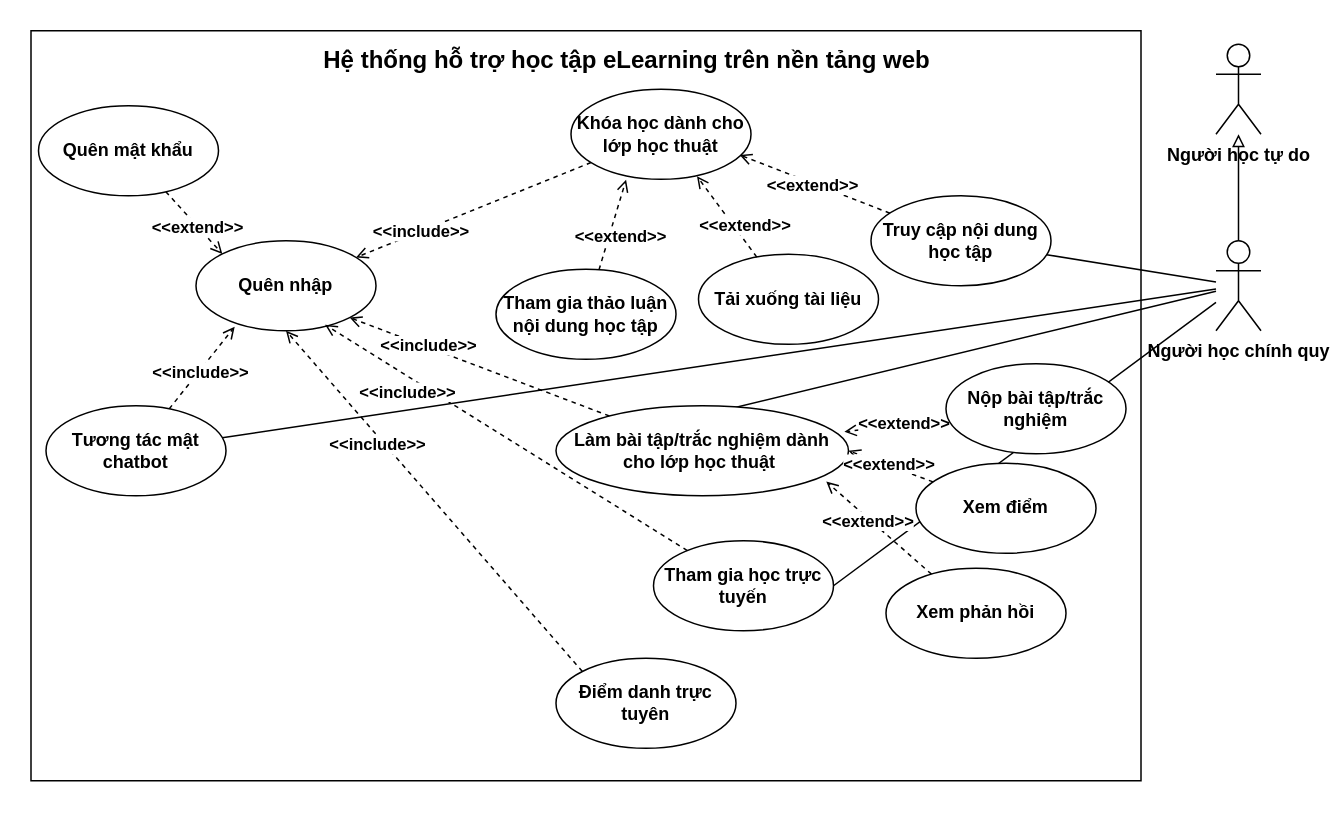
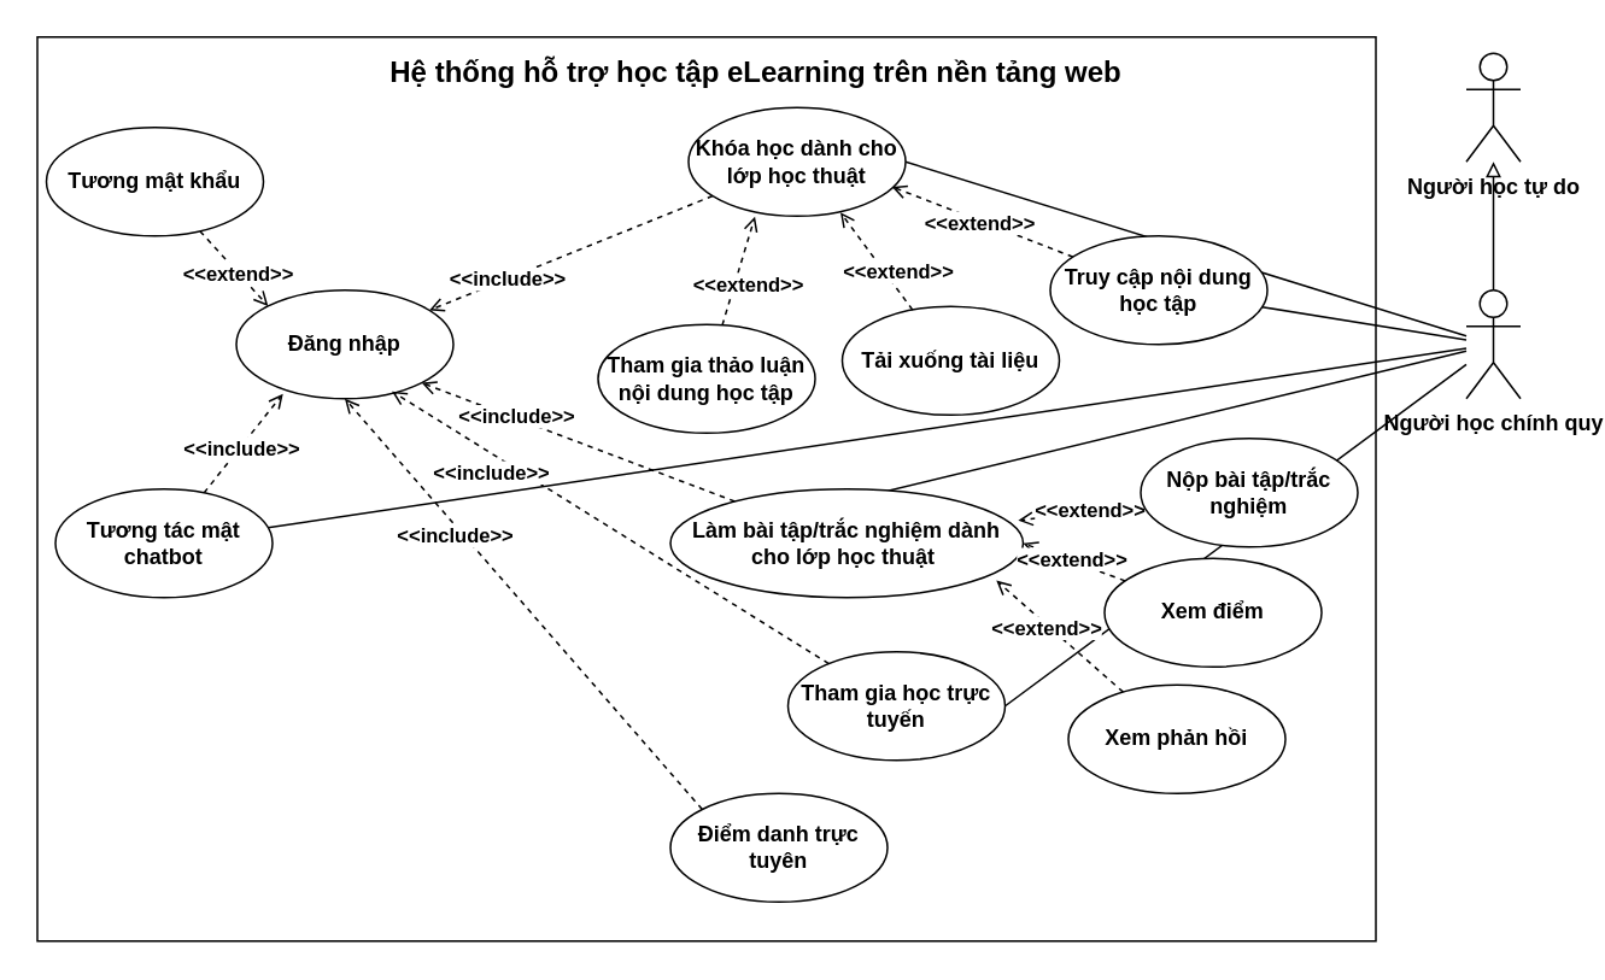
  <mxCell id="0" />
  <mxCell id="1" parent="0" />
  <mxCell id="2" value="" style="rounded=0;whiteSpace=wrap;html=1;fontStyle=1" parent="1" vertex="1"><mxGeometry x="20" y="20" width="740" height="500" as="geometry" /></mxCell>
  <mxCell id="3" value="Hệ thống hỗ trợ học tập eLearning trên nền tảng web" style="text;html=1;align=center;verticalAlign=middle;whiteSpace=wrap;rounded=0;fontStyle=1;fontSize=16;" parent="1" vertex="1"><mxGeometry x="190" y="29" width="455" height="20" as="geometry" /></mxCell>
  <mxCell id="4" value="Người học tự do" style="shape=umlActor;verticalLabelPosition=bottom;verticalAlign=top;html=1;outlineConnect=0;fontStyle=1" parent="1" vertex="1"><mxGeometry x="810" y="29" width="30" height="60" as="geometry" /></mxCell>
  <mxCell id="5" style="rounded=0;orthogonalLoop=1;jettySize=auto;html=1;endArrow=block;endFill=0;fontStyle=1" parent="1" source="11" target="4" edge="1"><mxGeometry relative="1" as="geometry" /></mxCell>
+ <mxCell id="6" style="rounded=0;orthogonalLoop=1;jettySize=auto;html=1;endArrow=none;startFill=0;entryX=1;entryY=0.5;entryDx=0;entryDy=0;fontStyle=1" parent="1" source="11" target="19" edge="1"><mxGeometry relative="1" as="geometry" /></mxCell>
  <mxCell id="7" style="rounded=0;orthogonalLoop=1;jettySize=auto;html=1;entryX=0;entryY=0.5;entryDx=0;entryDy=0;endArrow=none;startFill=0;fontStyle=1" parent="1" source="11" target="20" edge="1"><mxGeometry relative="1" as="geometry" /></mxCell>
  <mxCell id="8" style="rounded=0;orthogonalLoop=1;jettySize=auto;html=1;endArrow=none;startFill=0;fontStyle=1" parent="1" source="11" target="15" edge="1"><mxGeometry relative="1" as="geometry" /></mxCell>
  <mxCell id="9" style="rounded=0;orthogonalLoop=1;jettySize=auto;html=1;entryX=1;entryY=0.5;entryDx=0;entryDy=0;fontFamily=Helvetica;fontSize=12;fontColor=default;endArrow=none;startFill=0;fontStyle=1" parent="1" source="11" target="35" edge="1"><mxGeometry relative="1" as="geometry" /></mxCell>
  <mxCell id="10" style="rounded=0;orthogonalLoop=1;jettySize=auto;html=1;fontFamily=Helvetica;fontSize=12;fontColor=default;endArrow=none;startFill=0;fontStyle=1;" parent="1" source="11" target="43" edge="1"><mxGeometry relative="1" as="geometry" /></mxCell>
  <mxCell id="11" value="Người học chính quy" style="shape=umlActor;verticalLabelPosition=bottom;verticalAlign=top;html=1;outlineConnect=0;fontStyle=1" parent="1" vertex="1"><mxGeometry x="810" y="160" width="30" height="60" as="geometry" /></mxCell>
- <mxCell id="12" value="Quên nhập" style="ellipse;whiteSpace=wrap;html=1;fontStyle=1" parent="1" vertex="1"><mxGeometry x="130" y="160" width="120" height="60" as="geometry" /></mxCell>
+ <mxCell id="12" value="Đăng nhập" style="ellipse;whiteSpace=wrap;html=1;fontStyle=1" parent="1" vertex="1"><mxGeometry x="130" y="160" width="120" height="60" as="geometry" /></mxCell>
  <mxCell id="13" style="rounded=0;orthogonalLoop=1;jettySize=auto;html=1;endArrow=open;endFill=0;dashed=1;entryX=0.215;entryY=0.955;entryDx=0;entryDy=0;entryPerimeter=0;fontStyle=1" parent="1" source="15" target="12" edge="1"><mxGeometry relative="1" as="geometry" /></mxCell>
  <mxCell id="14" value="&amp;lt;&amp;lt;include&amp;gt;&amp;gt;" style="edgeLabel;html=1;align=center;verticalAlign=middle;resizable=0;points=[];fontStyle=1" parent="13" vertex="1" connectable="0"><mxGeometry x="0.474" y="-3" relative="1" as="geometry"><mxPoint x="-14" y="14" as="offset" /></mxGeometry></mxCell>
  <mxCell id="15" value="&lt;p dir=&quot;auto&quot; style=&quot;white-space-collapse: preserve;&quot;&gt;Tương tác mật chatbot&lt;/p&gt;" style="ellipse;whiteSpace=wrap;html=1;fontStyle=1" parent="1" vertex="1"><mxGeometry x="30" y="270" width="120" height="60" as="geometry" /></mxCell>
  <mxCell id="16" style="rounded=0;orthogonalLoop=1;jettySize=auto;html=1;exitX=0.5;exitY=1;exitDx=0;exitDy=0;fontStyle=1" parent="1" edge="1"><mxGeometry relative="1" as="geometry"><mxPoint x="210" y="60" as="sourcePoint" /><mxPoint x="210" y="60" as="targetPoint" /></mxGeometry></mxCell>
  <mxCell id="17" style="rounded=0;orthogonalLoop=1;jettySize=auto;html=1;endArrow=open;endFill=0;dashed=1;fontStyle=1" parent="1" source="19" target="12" edge="1"><mxGeometry relative="1" as="geometry" /></mxCell>
  <mxCell id="18" value="&amp;lt;&amp;lt;include&amp;gt;&amp;gt;" style="edgeLabel;html=1;align=center;verticalAlign=middle;resizable=0;points=[];fontStyle=1" parent="17" vertex="1" connectable="0"><mxGeometry x="0.451" relative="1" as="geometry"><mxPoint as="offset" /></mxGeometry></mxCell>
  <mxCell id="19" value="&lt;span style=&quot;white-space-collapse: preserve;&quot;&gt;Khóa học dành cho lớp học thuật&lt;/span&gt;" style="ellipse;whiteSpace=wrap;html=1;fontStyle=1" parent="1" vertex="1"><mxGeometry x="380" y="59" width="120" height="60" as="geometry" /></mxCell>
  <mxCell id="20" value="&lt;span style=&quot;white-space-collapse: preserve;&quot;&gt;Làm bài tập/trắc nghiệm dành cho lớp học thuật &lt;/span&gt;" style="ellipse;whiteSpace=wrap;html=1;fontStyle=1" parent="1" vertex="1"><mxGeometry x="370" y="270" width="195" height="60" as="geometry" /></mxCell>
  <mxCell id="21" style="rounded=0;orthogonalLoop=1;jettySize=auto;html=1;entryX=1;entryY=1;entryDx=0;entryDy=0;dashed=1;endArrow=open;endFill=0;fontStyle=1" parent="1" source="20" target="12" edge="1"><mxGeometry relative="1" as="geometry" /></mxCell>
  <mxCell id="22" value="&amp;lt;&amp;lt;include&amp;gt;&amp;gt;" style="edgeLabel;html=1;align=center;verticalAlign=middle;resizable=0;points=[];fontStyle=1" parent="21" vertex="1" connectable="0"><mxGeometry x="0.514" y="2" relative="1" as="geometry"><mxPoint x="11" as="offset" /></mxGeometry></mxCell>
  <mxCell id="23" style="rounded=0;orthogonalLoop=1;jettySize=auto;html=1;entryX=0;entryY=0;entryDx=0;entryDy=0;endArrow=open;endFill=0;dashed=1;fontStyle=1" parent="1" source="25" target="12" edge="1"><mxGeometry relative="1" as="geometry" /></mxCell>
  <mxCell id="24" value="&amp;lt;&amp;lt;extend&amp;gt;&amp;gt;" style="edgeLabel;html=1;align=center;verticalAlign=middle;resizable=0;points=[];fontStyle=1" parent="23" vertex="1" connectable="0"><mxGeometry x="-0.04" relative="1" as="geometry"><mxPoint x="2" y="3" as="offset" /></mxGeometry></mxCell>
- <mxCell id="25" value="&lt;p dir=&quot;auto&quot; style=&quot;white-space-collapse: preserve;&quot;&gt;Quên mật khẩu&lt;/p&gt;" style="ellipse;whiteSpace=wrap;html=1;fontStyle=1" parent="1" vertex="1"><mxGeometry x="25" y="70" width="120" height="60" as="geometry" /></mxCell>
+ <mxCell id="25" value="&lt;p dir=&quot;auto&quot; style=&quot;white-space-collapse: preserve;&quot;&gt;Tương mật khẩu&lt;/p&gt;" style="ellipse;whiteSpace=wrap;html=1;fontStyle=1" parent="1" vertex="1"><mxGeometry x="25" y="70" width="120" height="60" as="geometry" /></mxCell>
  <mxCell id="26" style="rounded=0;orthogonalLoop=1;jettySize=auto;html=1;dashed=1;endArrow=open;endFill=0;entryX=0.986;entryY=0.29;entryDx=0;entryDy=0;entryPerimeter=0;fontStyle=1" parent="1" source="28" target="20" edge="1"><mxGeometry relative="1" as="geometry"><mxPoint x="473" y="279" as="targetPoint" /></mxGeometry></mxCell>
  <mxCell id="27" value="&amp;lt;&amp;lt;extend&amp;gt;&amp;gt;" style="edgeLabel;html=1;align=center;verticalAlign=middle;resizable=0;points=[];fontStyle=1" parent="26" vertex="1" connectable="0"><mxGeometry x="-0.127" y="-1" relative="1" as="geometry"><mxPoint as="offset" /></mxGeometry></mxCell>
  <mxCell id="28" value="&lt;div style=&quot;&quot;&gt;&lt;span style=&quot;white-space-collapse: preserve;&quot;&gt;Nộp bài tập/trắc nghiệm&lt;/span&gt;&lt;/div&gt;" style="ellipse;whiteSpace=wrap;html=1;align=center;fontStyle=1" parent="1" vertex="1"><mxGeometry x="630" y="242" width="120" height="60" as="geometry" /></mxCell>
  <mxCell id="29" value="&lt;div style=&quot;&quot;&gt;&lt;span style=&quot;white-space-collapse: preserve;&quot;&gt;Xem điểm&lt;/span&gt;&lt;/div&gt;" style="ellipse;whiteSpace=wrap;html=1;align=center;fontStyle=1" parent="1" vertex="1"><mxGeometry x="610" y="308.36" width="120" height="60" as="geometry" /></mxCell>
  <mxCell id="30" style="rounded=0;orthogonalLoop=1;jettySize=auto;html=1;entryX=0.924;entryY=0.843;entryDx=0;entryDy=0;dashed=1;endArrow=open;endFill=0;entryPerimeter=0;fontStyle=1" parent="1" source="32" target="20" edge="1"><mxGeometry relative="1" as="geometry" /></mxCell>
  <mxCell id="31" value="&amp;lt;&amp;lt;extend&amp;gt;&amp;gt;" style="edgeLabel;html=1;align=center;verticalAlign=middle;resizable=0;points=[];fontStyle=1" parent="30" vertex="1" connectable="0"><mxGeometry x="0.204" y="1" relative="1" as="geometry"><mxPoint as="offset" /></mxGeometry></mxCell>
  <mxCell id="32" value="&lt;div style=&quot;&quot;&gt;&lt;span style=&quot;white-space-collapse: preserve;&quot;&gt;Xem phản hồi&lt;/span&gt;&lt;/div&gt;" style="ellipse;whiteSpace=wrap;html=1;align=center;fontStyle=1" parent="1" vertex="1"><mxGeometry x="590" y="378.36" width="120" height="60" as="geometry" /></mxCell>
  <mxCell id="33" style="rounded=0;orthogonalLoop=1;jettySize=auto;html=1;entryX=1;entryY=0.5;entryDx=0;entryDy=0;dashed=1;endArrow=open;endFill=0;fontStyle=1" parent="1" source="29" target="20" edge="1"><mxGeometry relative="1" as="geometry" /></mxCell>
  <mxCell id="34" value="&amp;lt;&amp;lt;extend&amp;gt;&amp;gt;" style="edgeLabel;html=1;align=center;verticalAlign=middle;resizable=0;points=[];fontStyle=1" parent="33" vertex="1" connectable="0"><mxGeometry x="0.061" y="-1" relative="1" as="geometry"><mxPoint as="offset" /></mxGeometry></mxCell>
  <mxCell id="35" value="&lt;span style=&quot;white-space-collapse: preserve;&quot;&gt;Tham gia học trực tuyến&lt;/span&gt;" style="ellipse;whiteSpace=wrap;html=1;fontStyle=1" parent="1" vertex="1"><mxGeometry x="435" y="360" width="120" height="60" as="geometry" /></mxCell>
  <mxCell id="36" style="rounded=0;orthogonalLoop=1;jettySize=auto;html=1;entryX=0.5;entryY=1;entryDx=0;entryDy=0;fontFamily=Helvetica;fontSize=12;fontColor=default;dashed=1;endArrow=open;endFill=0;exitX=0;exitY=0;exitDx=0;exitDy=0;fontStyle=1" parent="1" source="37" target="12" edge="1"><mxGeometry relative="1" as="geometry" /></mxCell>
  <mxCell id="37" value="&lt;span style=&quot;white-space-collapse: preserve;&quot;&gt;Điểm danh trực tuyên&lt;/span&gt;" style="ellipse;whiteSpace=wrap;html=1;fontStyle=1" parent="1" vertex="1"><mxGeometry x="370" y="438.36" width="120" height="60" as="geometry" /></mxCell>
  <mxCell id="38" style="rounded=0;orthogonalLoop=1;jettySize=auto;html=1;entryX=0.717;entryY=0.933;entryDx=0;entryDy=0;entryPerimeter=0;fontFamily=Helvetica;fontSize=12;fontColor=default;dashed=1;endArrow=open;endFill=0;fontStyle=1" parent="1" source="35" target="12" edge="1"><mxGeometry relative="1" as="geometry" /></mxCell>
  <mxCell id="39" value="&amp;lt;&amp;lt;include&amp;gt;&amp;gt;" style="edgeLabel;html=1;align=center;verticalAlign=middle;resizable=0;points=[];fontStyle=1" parent="1" vertex="1" connectable="0"><mxGeometry x="270.004" y="260.001" as="geometry" /></mxCell>
  <mxCell id="40" value="&amp;lt;&amp;lt;include&amp;gt;&amp;gt;" style="edgeLabel;html=1;align=center;verticalAlign=middle;resizable=0;points=[];fontStyle=1" parent="1" vertex="1" connectable="0"><mxGeometry x="250.004" y="295.001" as="geometry" /></mxCell>
  <mxCell id="41" style="rounded=0;orthogonalLoop=1;jettySize=auto;html=1;entryX=0.937;entryY=0.73;entryDx=0;entryDy=0;dashed=1;endArrow=open;endFill=0;entryPerimeter=0;fontStyle=1" parent="1" source="43" target="19" edge="1"><mxGeometry relative="1" as="geometry"><mxPoint x="455.32" y="119.86" as="targetPoint" /></mxGeometry></mxCell>
  <mxCell id="42" value="&amp;lt;&amp;lt;extend&amp;gt;&amp;gt;" style="edgeLabel;html=1;align=center;verticalAlign=middle;resizable=0;points=[];fontStyle=1" parent="41" vertex="1" connectable="0"><mxGeometry x="0.027" y="1" relative="1" as="geometry"><mxPoint as="offset" /></mxGeometry></mxCell>
  <mxCell id="43" value="Truy cập nội dung học tập" style="ellipse;whiteSpace=wrap;html=1;fontStyle=1" parent="1" vertex="1"><mxGeometry x="580" y="130" width="120" height="60" as="geometry" /></mxCell>
  <mxCell id="44" value="Tải xuống tài liệu" style="ellipse;whiteSpace=wrap;html=1;fontStyle=1" parent="1" vertex="1"><mxGeometry x="465" y="169" width="120" height="60" as="geometry" /></mxCell>
  <mxCell id="45" value="Tham gia thảo luận nội dung học tập" style="ellipse;whiteSpace=wrap;html=1;fontStyle=1" parent="1" vertex="1"><mxGeometry x="330" y="179" width="120" height="60" as="geometry" /></mxCell>
  <mxCell id="46" style="rounded=0;orthogonalLoop=1;jettySize=auto;html=1;entryX=0.7;entryY=0.967;entryDx=0;entryDy=0;dashed=1;endArrow=open;endFill=0;entryPerimeter=0;fontStyle=1" parent="1" source="44" target="19" edge="1"><mxGeometry relative="1" as="geometry"><mxPoint x="435.28" y="135.94" as="targetPoint" /></mxGeometry></mxCell>
  <mxCell id="47" value="&amp;lt;&amp;lt;extend&amp;gt;&amp;gt;" style="edgeLabel;html=1;align=center;verticalAlign=middle;resizable=0;points=[];fontStyle=1" parent="46" vertex="1" connectable="0"><mxGeometry x="-0.155" y="1" relative="1" as="geometry"><mxPoint x="9" as="offset" /></mxGeometry></mxCell>
  <mxCell id="48" style="rounded=0;orthogonalLoop=1;jettySize=auto;html=1;entryX=0.306;entryY=1.005;entryDx=0;entryDy=0;dashed=1;endArrow=open;endFill=0;entryPerimeter=0;fontStyle=1" parent="1" source="45" target="19" edge="1"><mxGeometry relative="1" as="geometry"><mxPoint x="400" y="139" as="targetPoint" /></mxGeometry></mxCell>
  <mxCell id="49" value="&amp;lt;&amp;lt;extend&amp;gt;&amp;gt;" style="edgeLabel;html=1;align=center;verticalAlign=middle;resizable=0;points=[];fontStyle=1" parent="48" vertex="1" connectable="0"><mxGeometry x="0.274" y="-2" relative="1" as="geometry"><mxPoint y="15" as="offset" /></mxGeometry></mxCell>
